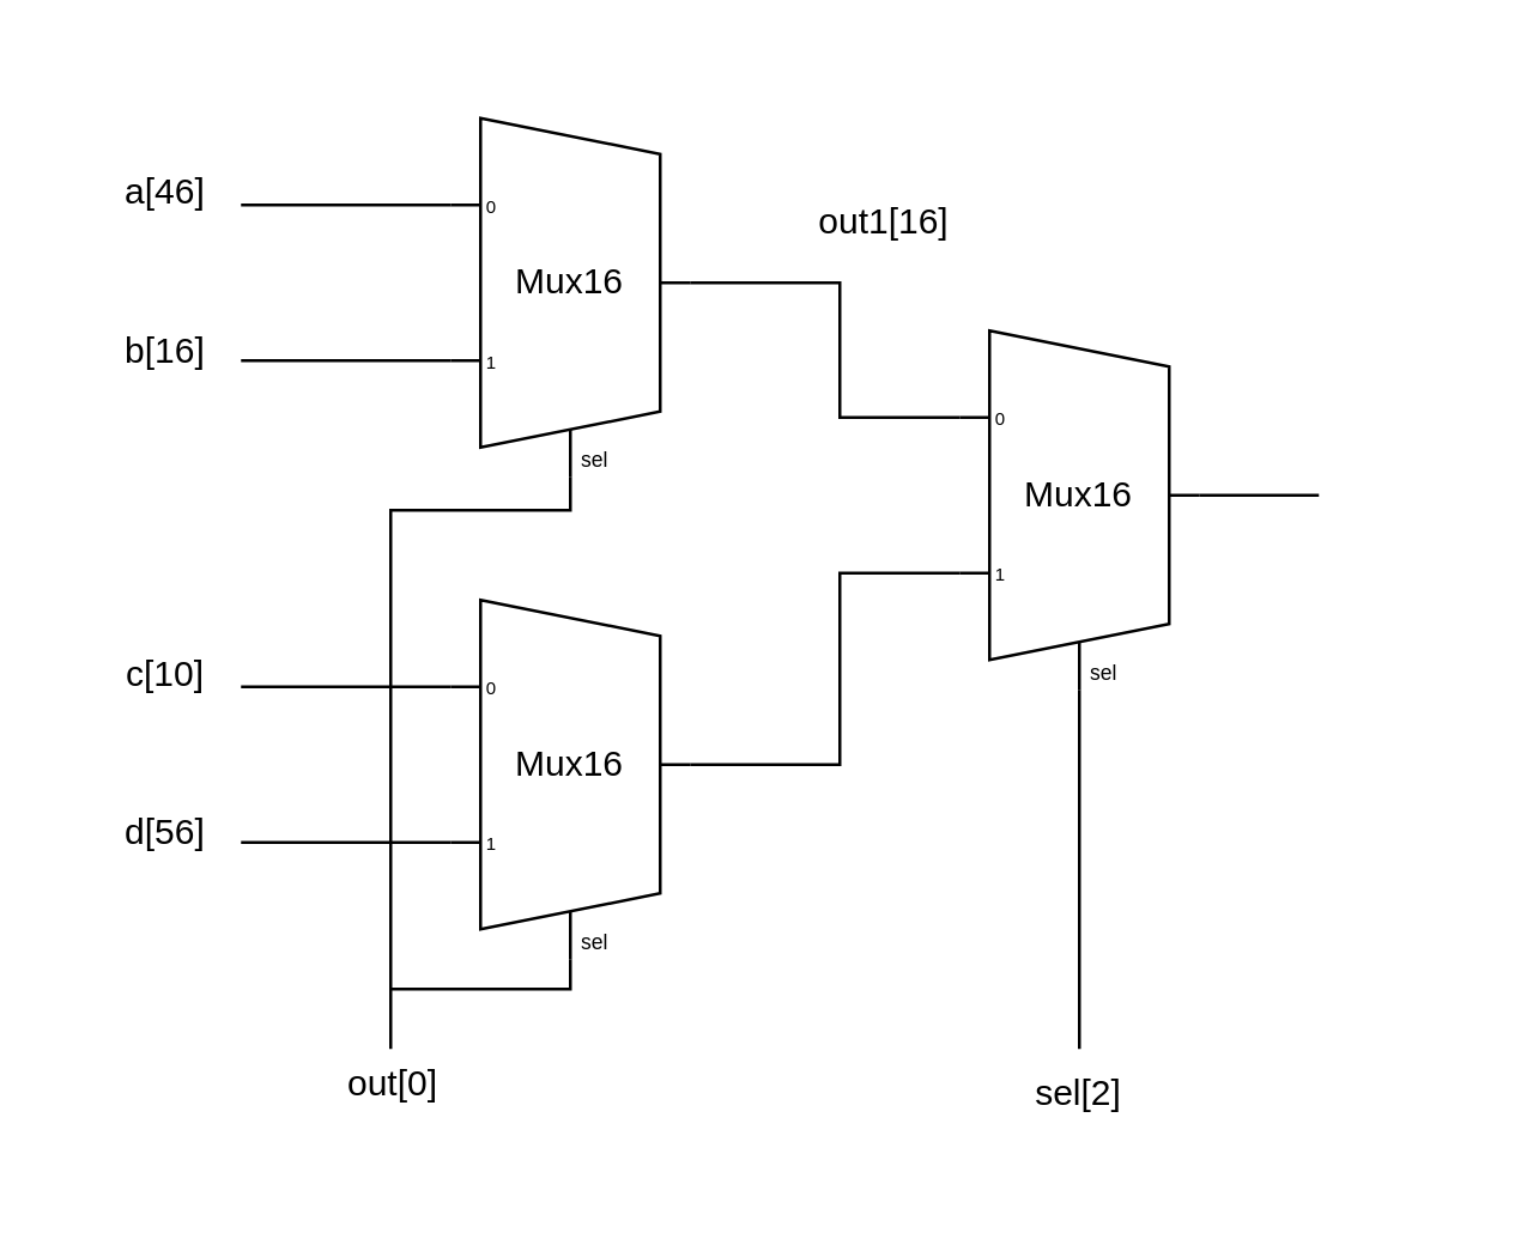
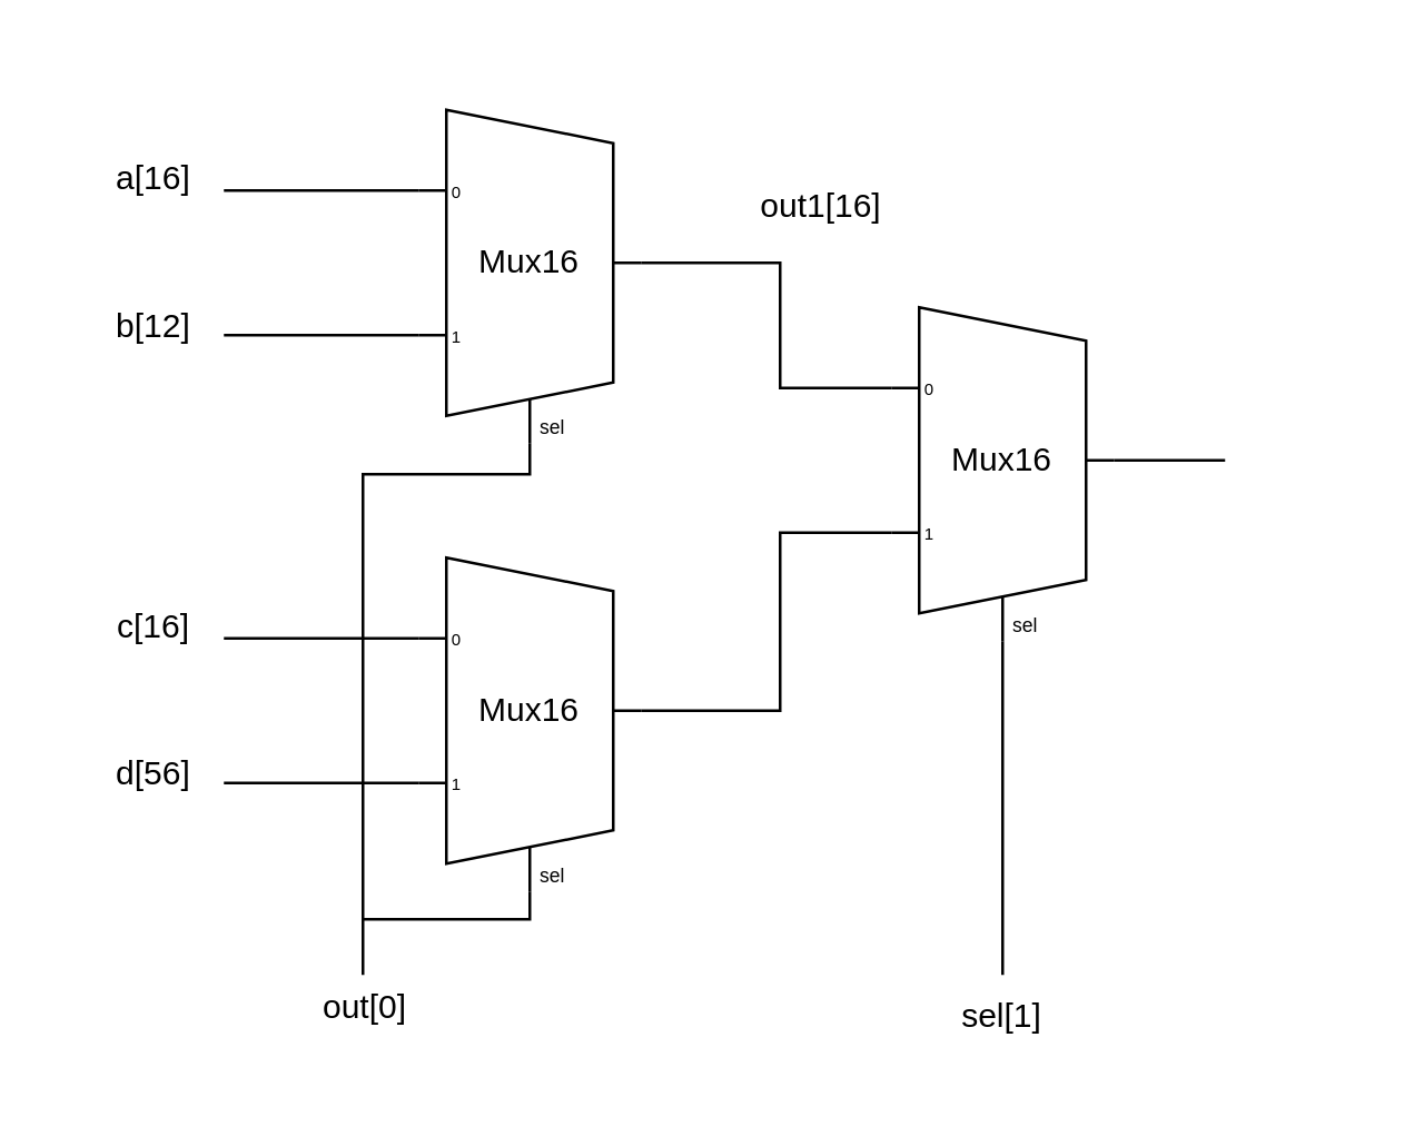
  <mxCell id="0" />
  <mxCell id="1" parent="0" />
  <mxCell id="2" value="" style="rounded=0;whiteSpace=wrap;html=1;fillColor=none;strokeColor=none;" vertex="1" parent="1"><mxGeometry x="20" y="20" width="470" height="370" as="geometry" /></mxCell>
  <mxCell id="3" value="" style="endArrow=none;html=1;rounded=0;entryX=1;entryY=0.5;entryDx=0;entryDy=-5;entryPerimeter=0;exitX=0;exitY=0.217;exitDx=0;exitDy=3;exitPerimeter=0;" edge="1" parent="1" target="10" source="27"><mxGeometry width="50" height="50" relative="1" as="geometry"><mxPoint x="270" y="94" as="sourcePoint" /><mxPoint x="240" y="93.86" as="targetPoint" /><Array as="points"><mxPoint x="280" y="139" /><mxPoint x="280" y="94" /></Array></mxGeometry></mxCell>
  <mxCell id="4" value="" style="endArrow=none;html=1;rounded=0;entryX=0;entryY=0.217;entryDx=0;entryDy=3;entryPerimeter=0;" edge="1" parent="1" target="10"><mxGeometry width="50" height="50" relative="1" as="geometry"><mxPoint x="80" y="68" as="sourcePoint" /><mxPoint x="140" y="63.92" as="targetPoint" /></mxGeometry></mxCell>
- <mxCell id="5" value="a[46]" style="text;html=1;align=center;verticalAlign=middle;whiteSpace=wrap;rounded=0;" vertex="1" parent="1"><mxGeometry x="30" y="49" width="50" height="30" as="geometry" /></mxCell>
- <mxCell id="6" value="b[16]" style="text;html=1;align=center;verticalAlign=middle;whiteSpace=wrap;rounded=0;" vertex="1" parent="1"><mxGeometry x="30" y="102" width="50" height="30" as="geometry" /></mxCell>
+ <mxCell id="5" value="a[16]" style="text;html=1;align=center;verticalAlign=middle;whiteSpace=wrap;rounded=0;" vertex="1" parent="1"><mxGeometry x="30" y="49" width="50" height="30" as="geometry" /></mxCell>
+ <mxCell id="6" value="b[12]" style="text;html=1;align=center;verticalAlign=middle;whiteSpace=wrap;rounded=0;" vertex="1" parent="1"><mxGeometry x="30" y="102" width="50" height="30" as="geometry" /></mxCell>
  <mxCell id="7" value="out1[16]" style="text;html=1;align=center;verticalAlign=middle;whiteSpace=wrap;rounded=0;" vertex="1" parent="1"><mxGeometry x="270" y="59" width="50" height="30" as="geometry" /></mxCell>
  <mxCell id="8" value="" style="endArrow=none;html=1;rounded=0;entryX=0;entryY=0.65;entryDx=0;entryDy=3;entryPerimeter=0;" edge="1" parent="1" target="10"><mxGeometry width="50" height="50" relative="1" as="geometry"><mxPoint x="80" y="120" as="sourcePoint" /><mxPoint x="150" y="119" as="targetPoint" /></mxGeometry></mxCell>
  <mxCell id="9" value="" style="group" vertex="1" connectable="0" parent="1"><mxGeometry x="150" y="39" width="80" height="120" as="geometry" /></mxCell>
  <mxCell id="10" value="Mux" style="shadow=0;dashed=0;align=center;html=1;strokeWidth=1;shape=mxgraph.electrical.abstract.mux2;whiteSpace=wrap;" vertex="1" parent="9"><mxGeometry width="80" height="120" as="geometry" /></mxCell>
  <mxCell id="11" value="Mux16" style="text;html=1;align=center;verticalAlign=middle;whiteSpace=wrap;rounded=0;fillColor=default;" vertex="1" parent="9"><mxGeometry x="15" y="40" width="50" height="30" as="geometry" /></mxCell>
  <mxCell id="12" value="sel" style="text;html=1;align=center;verticalAlign=middle;whiteSpace=wrap;rounded=0;fontSize=7;fillColor=default;" vertex="1" parent="9"><mxGeometry x="41" y="110" width="15" height="10" as="geometry" /></mxCell>
  <mxCell id="13" value="" style="endArrow=none;html=1;rounded=0;entryX=1;entryY=0.5;entryDx=0;entryDy=-5;entryPerimeter=0;exitX=0;exitY=0.65;exitDx=0;exitDy=3;exitPerimeter=0;" edge="1" target="19" parent="1" source="27"><mxGeometry width="50" height="50" relative="1" as="geometry"><mxPoint x="270" y="255" as="sourcePoint" /><mxPoint x="240" y="254.86" as="targetPoint" /><Array as="points"><mxPoint x="280" y="191" /><mxPoint x="280" y="255" /></Array></mxGeometry></mxCell>
  <mxCell id="14" value="" style="endArrow=none;html=1;rounded=0;entryX=0;entryY=0.217;entryDx=0;entryDy=3;entryPerimeter=0;" edge="1" target="19" parent="1"><mxGeometry width="50" height="50" relative="1" as="geometry"><mxPoint x="80" y="229" as="sourcePoint" /><mxPoint x="140" y="224.92" as="targetPoint" /></mxGeometry></mxCell>
- <mxCell id="15" value="c[10]" style="text;html=1;align=center;verticalAlign=middle;whiteSpace=wrap;rounded=0;" vertex="1" parent="1"><mxGeometry x="30" y="210" width="50" height="30" as="geometry" /></mxCell>
+ <mxCell id="15" value="c[16]" style="text;html=1;align=center;verticalAlign=middle;whiteSpace=wrap;rounded=0;" vertex="1" parent="1"><mxGeometry x="30" y="210" width="50" height="30" as="geometry" /></mxCell>
  <mxCell id="16" value="d[56]" style="text;html=1;align=center;verticalAlign=middle;whiteSpace=wrap;rounded=0;" vertex="1" parent="1"><mxGeometry x="30" y="263" width="50" height="30" as="geometry" /></mxCell>
  <mxCell id="17" value="" style="endArrow=none;html=1;rounded=0;entryX=0;entryY=0.65;entryDx=0;entryDy=3;entryPerimeter=0;" edge="1" target="19" parent="1"><mxGeometry width="50" height="50" relative="1" as="geometry"><mxPoint x="80" y="281" as="sourcePoint" /><mxPoint x="150" y="280" as="targetPoint" /></mxGeometry></mxCell>
  <mxCell id="18" value="" style="group" vertex="1" connectable="0" parent="1"><mxGeometry x="150" y="200" width="80" height="120" as="geometry" /></mxCell>
  <mxCell id="19" value="Mux" style="shadow=0;dashed=0;align=center;html=1;strokeWidth=1;shape=mxgraph.electrical.abstract.mux2;whiteSpace=wrap;" vertex="1" parent="18"><mxGeometry width="80" height="120" as="geometry" /></mxCell>
  <mxCell id="20" value="Mux16" style="text;html=1;align=center;verticalAlign=middle;whiteSpace=wrap;rounded=0;fillColor=default;" vertex="1" parent="18"><mxGeometry x="15" y="40" width="50" height="30" as="geometry" /></mxCell>
  <mxCell id="21" value="sel" style="text;html=1;align=center;verticalAlign=middle;whiteSpace=wrap;rounded=0;fontSize=7;fillColor=default;" vertex="1" parent="18"><mxGeometry x="41" y="110" width="15" height="10" as="geometry" /></mxCell>
  <mxCell id="22" value="" style="endArrow=none;html=1;rounded=0;entryX=0.375;entryY=1;entryDx=10;entryDy=0;entryPerimeter=0;" edge="1" parent="1" target="10"><mxGeometry width="50" height="50" relative="1" as="geometry"><mxPoint x="130" y="350" as="sourcePoint" /><mxPoint x="190" y="170" as="targetPoint" /><Array as="points"><mxPoint x="130" y="170" /><mxPoint x="190" y="170" /></Array></mxGeometry></mxCell>
  <mxCell id="23" value="" style="endArrow=none;html=1;rounded=0;entryX=0.375;entryY=1;entryDx=10;entryDy=0;entryPerimeter=0;" edge="1" parent="1" target="19"><mxGeometry width="50" height="50" relative="1" as="geometry"><mxPoint x="130" y="330" as="sourcePoint" /><mxPoint x="270" y="330" as="targetPoint" /><Array as="points"><mxPoint x="190" y="330" /></Array></mxGeometry></mxCell>
  <mxCell id="24" value="out[0]" style="text;html=1;align=center;verticalAlign=middle;whiteSpace=wrap;rounded=0;" vertex="1" parent="1"><mxGeometry x="106" y="347" width="50" height="30" as="geometry" /></mxCell>
  <mxCell id="25" value="" style="group" vertex="1" connectable="0" parent="1"><mxGeometry x="340" y="110" width="134" height="277" as="geometry" /></mxCell>
  <mxCell id="26" value="" style="endArrow=none;html=1;rounded=0;entryX=1;entryY=0.5;entryDx=0;entryDy=-5;entryPerimeter=0;" edge="1" target="27" parent="25"><mxGeometry width="50" height="50" relative="1" as="geometry"><mxPoint x="100" y="55" as="sourcePoint" /><mxPoint x="70.0" y="54.86" as="targetPoint" /></mxGeometry></mxCell>
  <mxCell id="27" value="Mux" style="shadow=0;dashed=0;align=center;html=1;strokeWidth=1;shape=mxgraph.electrical.abstract.mux2;whiteSpace=wrap;" vertex="1" parent="25"><mxGeometry x="-20" width="80" height="120" as="geometry" /></mxCell>
  <mxCell id="28" value="Mux16" style="text;html=1;align=center;verticalAlign=middle;whiteSpace=wrap;rounded=0;fillColor=default;" vertex="1" parent="25"><mxGeometry x="-5" y="40" width="50" height="30" as="geometry" /></mxCell>
  <mxCell id="29" value="sel" style="text;html=1;align=center;verticalAlign=middle;whiteSpace=wrap;rounded=0;fontSize=7;fillColor=default;" vertex="1" parent="25"><mxGeometry x="21" y="110" width="15" height="10" as="geometry" /></mxCell>
  <mxCell id="30" value="" style="endArrow=none;html=1;rounded=0;entryX=0.375;entryY=1;entryDx=10;entryDy=0;entryPerimeter=0;" edge="1" target="27" parent="25"><mxGeometry width="50" height="50" relative="1" as="geometry"><mxPoint x="20" y="240" as="sourcePoint" /><mxPoint x="100" y="130" as="targetPoint" /><Array as="points"><mxPoint x="20" y="130" /></Array></mxGeometry></mxCell>
- <mxCell id="31" value="sel[2]" style="text;html=1;align=center;verticalAlign=middle;whiteSpace=wrap;rounded=0;" vertex="1" parent="25"><mxGeometry x="-5" y="240" width="50" height="30" as="geometry" /></mxCell>
+ <mxCell id="31" value="sel[1]" style="text;html=1;align=center;verticalAlign=middle;whiteSpace=wrap;rounded=0;" vertex="1" parent="25"><mxGeometry x="-5" y="240" width="50" height="30" as="geometry" /></mxCell>
